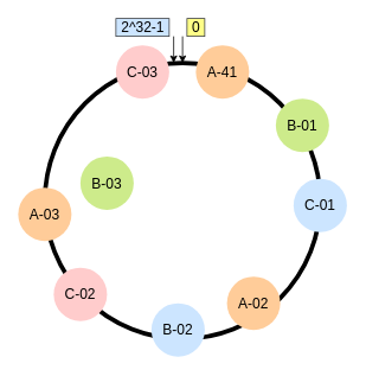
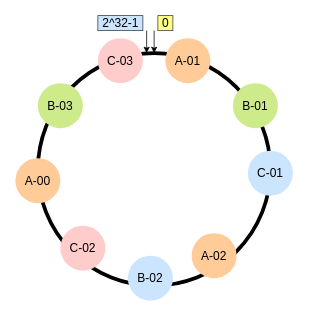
  <mxCell id="0" />
  <mxCell id="1" parent="0" />
  <mxCell id="2" value="" style="ellipse;whiteSpace=wrap;html=1;aspect=fixed;strokeWidth=5;fontSize=16;" vertex="1" parent="1"><mxGeometry x="50" y="70" width="310" height="310" as="geometry" /></mxCell>
  <mxCell id="3" value="" style="endArrow=classic;html=1;rounded=0;entryX=0.5;entryY=0;entryDx=0;entryDy=0;fontSize=16;" edge="1" parent="1" target="2"><mxGeometry width="50" height="50" relative="1" as="geometry"><mxPoint x="205" y="40" as="sourcePoint" /><mxPoint x="240" y="-20" as="targetPoint" /></mxGeometry></mxCell>
  <mxCell id="4" value="0" style="text;html=1;align=center;verticalAlign=middle;resizable=0;points=[];autosize=1;strokeColor=#36393d;fillColor=#ffff88;fontSize=16;" vertex="1" parent="1"><mxGeometry x="210" y="20" width="20" height="20" as="geometry" /></mxCell>
  <mxCell id="5" value="" style="endArrow=classic;html=1;rounded=0;entryX=0.5;entryY=0;entryDx=0;entryDy=0;fontSize=16;" edge="1" parent="1"><mxGeometry width="50" height="50" relative="1" as="geometry"><mxPoint x="195" y="40" as="sourcePoint" /><mxPoint x="195" y="70" as="targetPoint" /></mxGeometry></mxCell>
  <mxCell id="6" value="2^32-1" style="text;html=1;align=center;verticalAlign=middle;resizable=0;points=[];autosize=1;strokeColor=#36393d;fillColor=#cce5ff;fontSize=16;" vertex="1" parent="1"><mxGeometry x="130" y="20" width="60" height="20" as="geometry" /></mxCell>
- <mxCell id="7" value="A-41" style="ellipse;whiteSpace=wrap;html=1;aspect=fixed;fontSize=16;strokeWidth=5;fillColor=#ffcc99;strokeColor=none;" vertex="1" parent="1"><mxGeometry x="220" y="50" width="60" height="60" as="geometry" /></mxCell>
+ <mxCell id="7" value="A-01" style="ellipse;whiteSpace=wrap;html=1;aspect=fixed;fontSize=16;strokeWidth=5;fillColor=#ffcc99;strokeColor=none;" vertex="1" parent="1"><mxGeometry x="220" y="50" width="60" height="60" as="geometry" /></mxCell>
  <mxCell id="8" value="B-01" style="ellipse;whiteSpace=wrap;html=1;aspect=fixed;fontSize=16;strokeWidth=5;fillColor=#cdeb8b;strokeColor=none;" vertex="1" parent="1"><mxGeometry x="310" y="110" width="60" height="60" as="geometry" /></mxCell>
  <mxCell id="9" value="C-01" style="ellipse;whiteSpace=wrap;html=1;aspect=fixed;fontSize=16;strokeWidth=5;fillColor=#cce5ff;strokeColor=none;" vertex="1" parent="1"><mxGeometry x="330" y="200" width="60" height="60" as="geometry" /></mxCell>
  <mxCell id="10" value="A-02" style="ellipse;whiteSpace=wrap;html=1;aspect=fixed;fontSize=16;strokeWidth=5;fillColor=#ffcc99;strokeColor=none;" vertex="1" parent="1"><mxGeometry x="255" y="310" width="60" height="60" as="geometry" /></mxCell>
  <mxCell id="11" value="B-02" style="ellipse;whiteSpace=wrap;html=1;aspect=fixed;fontSize=16;strokeWidth=5;fillColor=#cce5ff;strokeColor=none;" vertex="1" parent="1"><mxGeometry x="170" y="340" width="60" height="60" as="geometry" /></mxCell>
- <mxCell id="12" value="C-02" style="ellipse;whiteSpace=wrap;html=1;aspect=fixed;fontSize=16;strokeWidth=5;fillColor=#ffcccc;strokeColor=none;" vertex="1" parent="1"><mxGeometry x="60" y="300" width="60" height="60" as="geometry" /></mxCell>
- <mxCell id="13" value="A-03" style="ellipse;whiteSpace=wrap;html=1;aspect=fixed;fontSize=16;strokeWidth=5;fillColor=#ffcc99;strokeColor=none;" vertex="1" parent="1"><mxGeometry x="20" y="210" width="60" height="60" as="geometry" /></mxCell>
- <mxCell id="14" value="B-03" style="ellipse;whiteSpace=wrap;html=1;aspect=fixed;fontSize=16;strokeWidth=5;fillColor=#cdeb8b;strokeColor=none;" vertex="1" parent="1"><mxGeometry x="90" y="175" width="60" height="60" as="geometry" /></mxCell>
+ <mxCell id="12" value="C-02" style="ellipse;whiteSpace=wrap;html=1;aspect=fixed;fontSize=16;strokeWidth=5;fillColor=#ffcccc;strokeColor=none;" vertex="1" parent="1"><mxGeometry x="80" y="300" width="60" height="60" as="geometry" /></mxCell>
+ <mxCell id="13" value="A-00" style="ellipse;whiteSpace=wrap;html=1;aspect=fixed;fontSize=16;strokeWidth=5;fillColor=#ffcc99;strokeColor=none;" vertex="1" parent="1"><mxGeometry x="20" y="210" width="60" height="60" as="geometry" /></mxCell>
+ <mxCell id="14" value="B-03" style="ellipse;whiteSpace=wrap;html=1;aspect=fixed;fontSize=16;strokeWidth=5;fillColor=#cdeb8b;strokeColor=none;" vertex="1" parent="1"><mxGeometry x="50" y="110" width="60" height="60" as="geometry" /></mxCell>
  <mxCell id="15" value="C-03" style="ellipse;whiteSpace=wrap;html=1;aspect=fixed;fontSize=16;strokeWidth=5;fillColor=#ffcccc;strokeColor=none;" vertex="1" parent="1"><mxGeometry x="130" y="50" width="60" height="60" as="geometry" /></mxCell>
